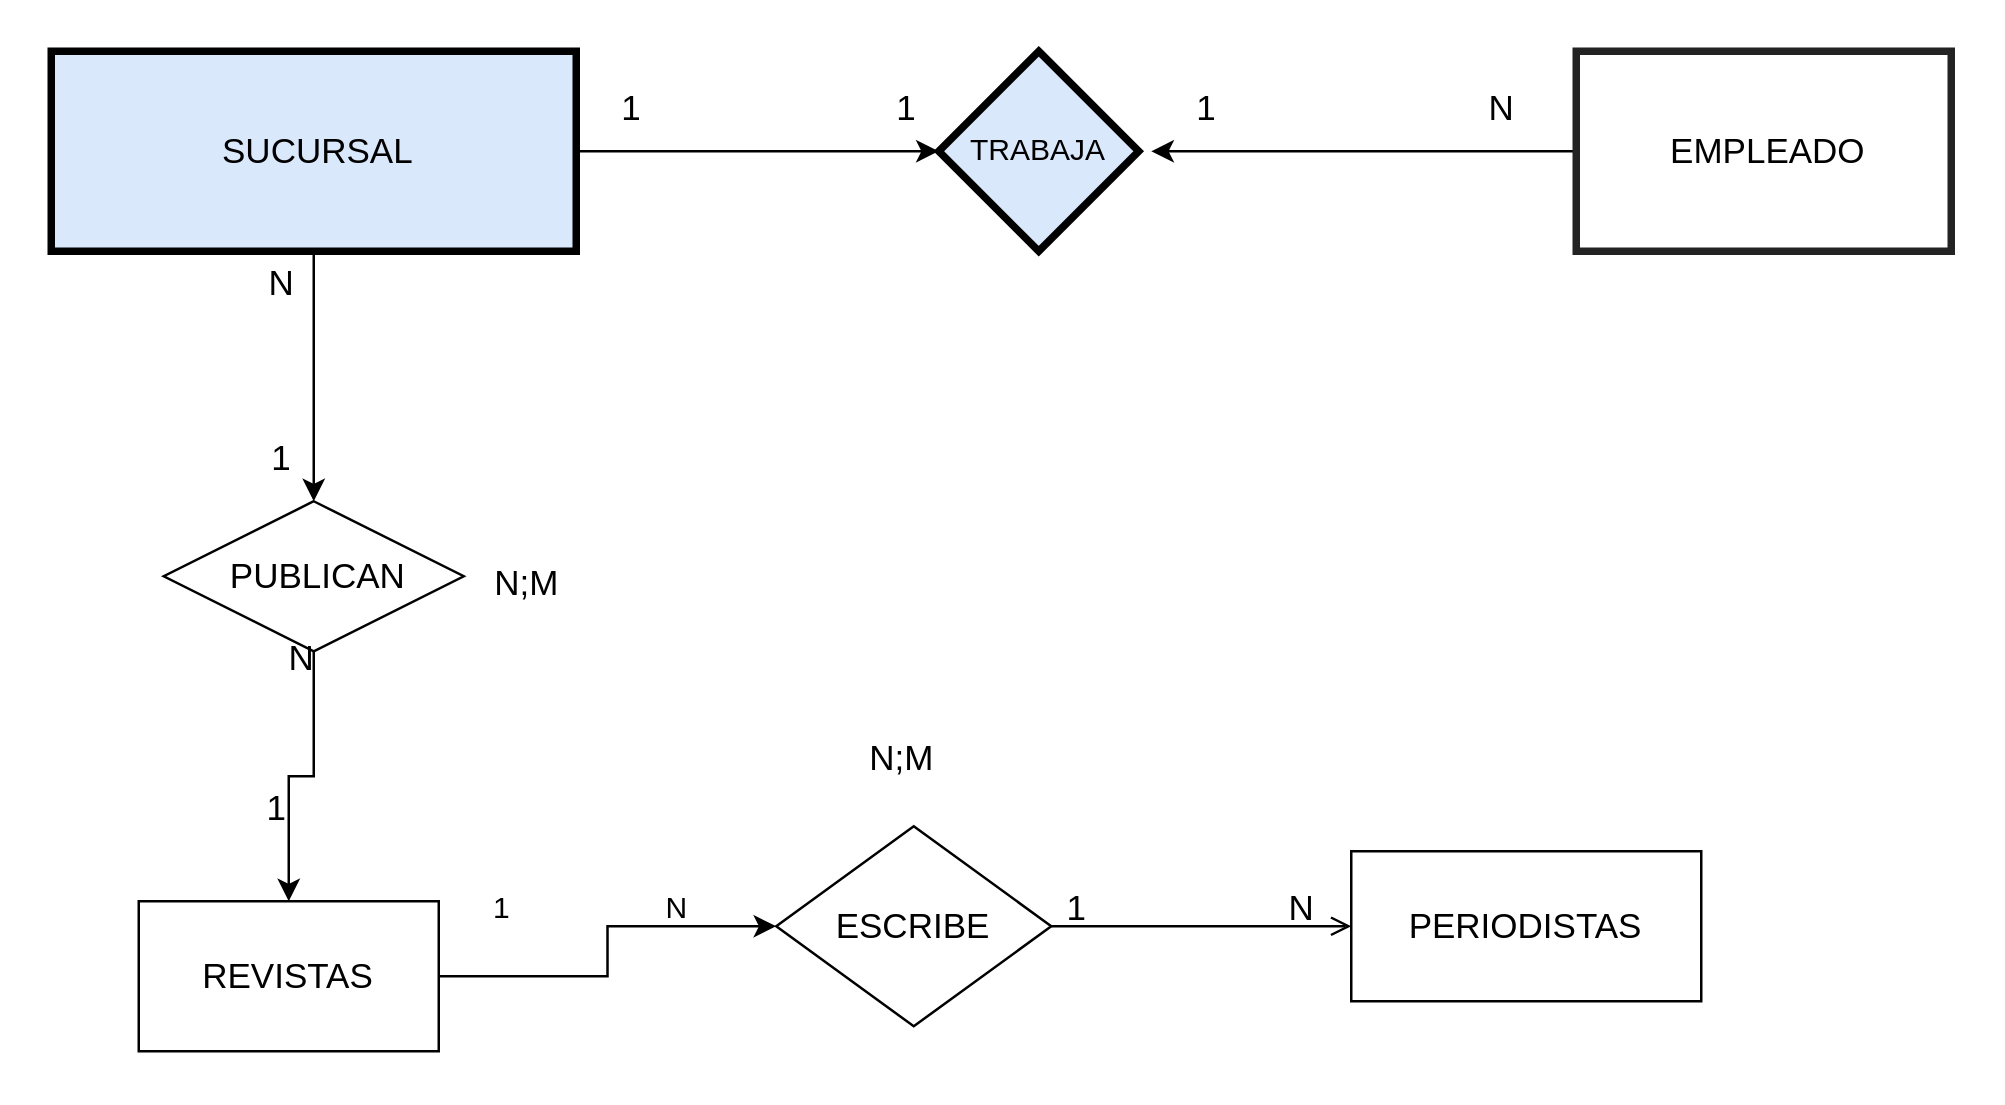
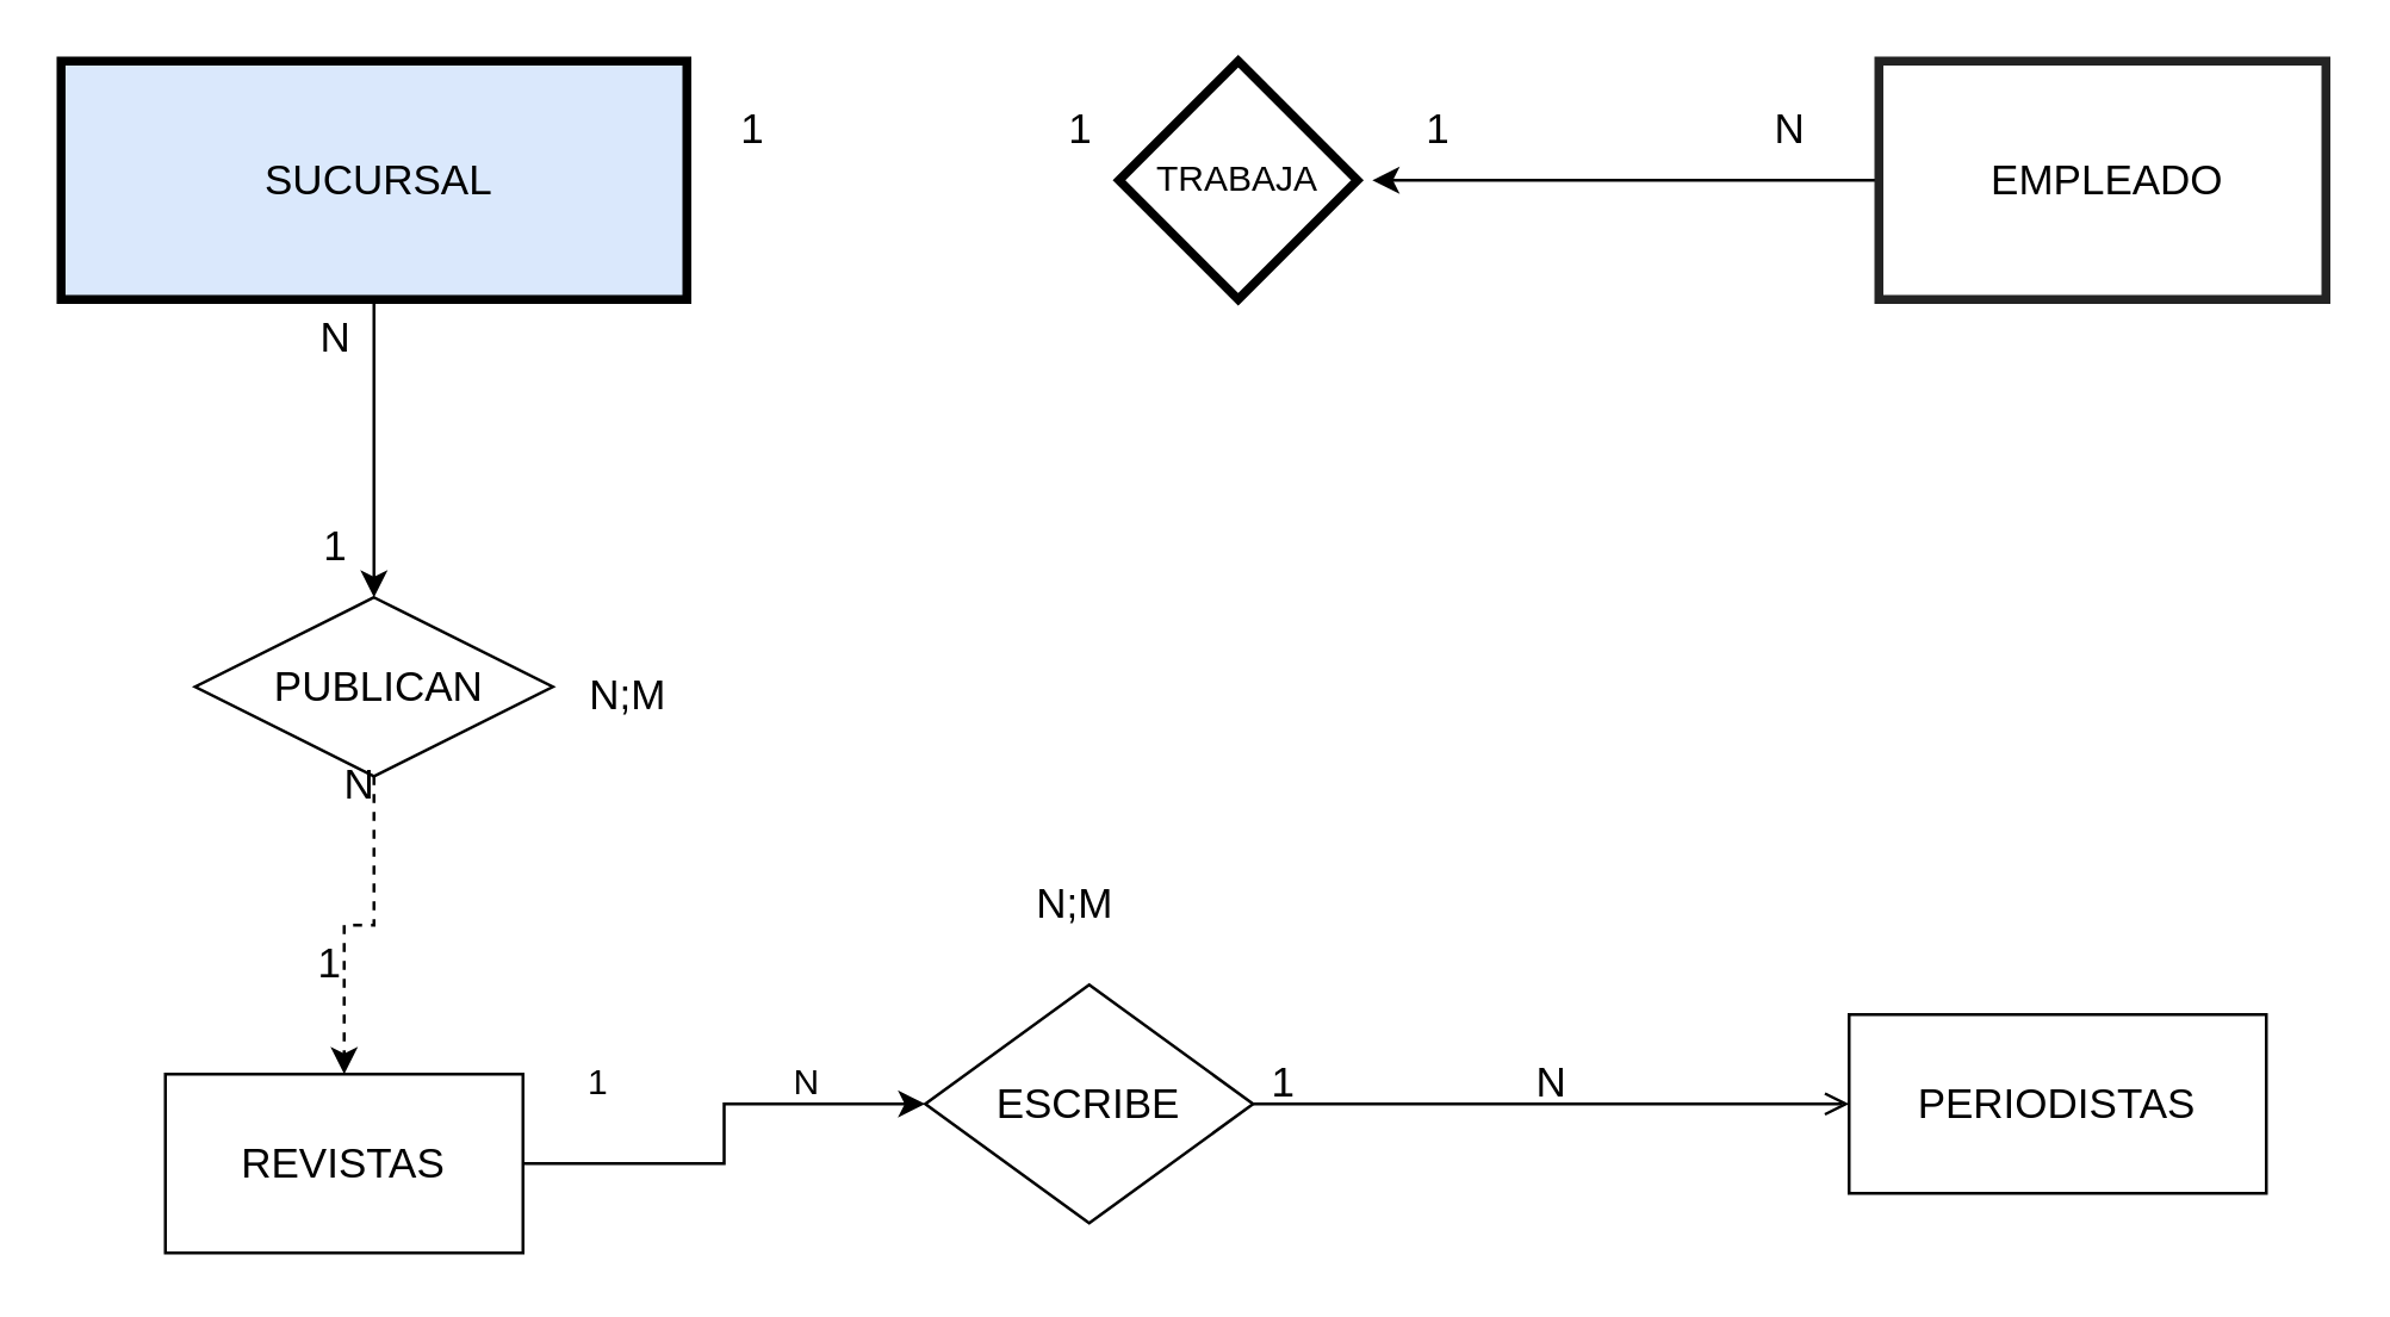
  <mxCell id="0" />
  <mxCell id="1" parent="0" />
- <mxCell id="2" value="" style="edgeStyle=orthogonalEdgeStyle;rounded=0;orthogonalLoop=1;jettySize=auto;html=1;" edge="1" parent="1" source="3" target="6"><mxGeometry relative="1" as="geometry" /></mxCell>
  <mxCell id="3" value="&amp;nbsp;SUCURSAL" style="whiteSpace=wrap;html=1;align=center;strokeColor=default;strokeWidth=3;fillColor=#dae8fc;fontSize=14;" vertex="1" parent="1"><mxGeometry x="20" y="20" width="210" height="80" as="geometry" /></mxCell>
  <mxCell id="4" value="" style="edgeStyle=orthogonalEdgeStyle;rounded=0;orthogonalLoop=1;jettySize=auto;html=1;" edge="1" parent="1" source="5"><mxGeometry relative="1" as="geometry"><mxPoint x="460" y="60" as="targetPoint" /></mxGeometry></mxCell>
  <mxCell id="5" value="&amp;nbsp;EMPLEADO" style="whiteSpace=wrap;html=1;align=center;strokeColor=#232323;strokeWidth=3;fillColor=#ffffff;fontSize=14;" vertex="1" parent="1"><mxGeometry x="630" y="20" width="150" height="80" as="geometry" /></mxCell>
- <mxCell id="6" value="TRABAJA" style="rhombus;whiteSpace=wrap;html=1;fillColor=#dae8fc;strokeWidth=3;" vertex="1" parent="1"><mxGeometry x="375" y="20" width="80" height="80" as="geometry" /></mxCell>
+ <mxCell id="6" value="TRABAJA" style="rhombus;whiteSpace=wrap;html=1;fillColor=#ffffff;strokeWidth=3;" vertex="1" parent="1"><mxGeometry x="375" y="20" width="80" height="80" as="geometry" /></mxCell>
  <mxCell id="7" value="" style="edgeStyle=orthogonalEdgeStyle;rounded=0;orthogonalLoop=1;jettySize=auto;html=1;" edge="1" parent="1" source="3" target="9"><mxGeometry relative="1" as="geometry"><mxPoint x="125" y="260" as="targetPoint" /><mxPoint x="125" y="100" as="sourcePoint" /></mxGeometry></mxCell>
- <mxCell id="8" value="" style="edgeStyle=orthogonalEdgeStyle;rounded=0;orthogonalLoop=1;jettySize=auto;html=1;" edge="1" parent="1" source="9" target="17"><mxGeometry relative="1" as="geometry" /></mxCell>
+ <mxCell id="8" value="" style="edgeStyle=orthogonalEdgeStyle;rounded=0;orthogonalLoop=1;jettySize=auto;html=1;dashed=1;" edge="1" parent="1" source="9" target="17"><mxGeometry relative="1" as="geometry" /></mxCell>
  <mxCell id="9" value="&amp;nbsp;PUBLICAN" style="shape=rhombus;perimeter=rhombusPerimeter;whiteSpace=wrap;html=1;align=center;fontSize=14;" vertex="1" parent="1"><mxGeometry x="65" y="200" width="120" height="60" as="geometry" /></mxCell>
  <mxCell id="10" value="N" style="text;html=1;align=center;verticalAlign=middle;resizable=0;points=[];autosize=1;strokeColor=none;fillColor=none;fontSize=14;" vertex="1" parent="1"><mxGeometry x="585" y="28" width="30" height="30" as="geometry" /></mxCell>
  <mxCell id="11" value="&amp;nbsp;1" style="text;html=1;align=center;verticalAlign=middle;resizable=0;points=[];autosize=1;strokeColor=none;fillColor=none;fontSize=14;" vertex="1" parent="1"><mxGeometry x="460" y="28" width="40" height="30" as="geometry" /></mxCell>
  <mxCell id="12" value="&amp;nbsp;1" style="text;html=1;align=center;verticalAlign=middle;resizable=0;points=[];autosize=1;strokeColor=none;fillColor=none;fontSize=14;" vertex="1" parent="1"><mxGeometry x="230" y="28" width="40" height="30" as="geometry" /></mxCell>
  <mxCell id="13" value="&amp;nbsp;1" style="text;html=1;align=center;verticalAlign=middle;resizable=0;points=[];autosize=1;strokeColor=none;fillColor=none;fontSize=14;" vertex="1" parent="1"><mxGeometry x="340" y="28" width="40" height="30" as="geometry" /></mxCell>
  <mxCell id="14" value="&amp;nbsp;1" style="text;html=1;align=center;verticalAlign=middle;resizable=0;points=[];autosize=1;strokeColor=none;fillColor=none;fontSize=14;" vertex="1" parent="1"><mxGeometry x="90" y="168" width="40" height="30" as="geometry" /></mxCell>
  <mxCell id="15" value="&amp;nbsp;N" style="text;html=1;align=center;verticalAlign=middle;resizable=0;points=[];autosize=1;strokeColor=none;fillColor=none;fontSize=14;" vertex="1" parent="1"><mxGeometry x="90" y="98" width="40" height="30" as="geometry" /></mxCell>
  <mxCell id="16" value="" style="edgeStyle=orthogonalEdgeStyle;rounded=0;orthogonalLoop=1;jettySize=auto;html=1;" edge="1" parent="1" source="17" target="22"><mxGeometry relative="1" as="geometry" /></mxCell>
  <mxCell id="17" value="REVISTAS" style="whiteSpace=wrap;html=1;fontSize=14;" vertex="1" parent="1"><mxGeometry x="55" y="360" width="120" height="60" as="geometry" /></mxCell>
  <mxCell id="18" value="N;M" style="text;html=1;align=center;verticalAlign=middle;resizable=0;points=[];autosize=1;strokeColor=none;fillColor=none;fontSize=14;" vertex="1" parent="1"><mxGeometry x="185" y="218" width="50" height="30" as="geometry" /></mxCell>
  <mxCell id="19" value="N" style="text;html=1;align=center;verticalAlign=middle;resizable=0;points=[];autosize=1;strokeColor=none;fillColor=none;fontSize=14;" vertex="1" parent="1"><mxGeometry x="105" y="248" width="30" height="30" as="geometry" /></mxCell>
  <mxCell id="20" value="1" style="text;html=1;align=center;verticalAlign=middle;resizable=0;points=[];autosize=1;strokeColor=none;fillColor=none;fontSize=14;" vertex="1" parent="1"><mxGeometry x="95" y="308" width="30" height="30" as="geometry" /></mxCell>
  <mxCell id="21" value="" style="edgeStyle=orthogonalEdgeStyle;rounded=0;orthogonalLoop=1;jettySize=auto;html=1;endArrow=open;" edge="1" parent="1" source="22" target="23"><mxGeometry relative="1" as="geometry" /></mxCell>
  <mxCell id="22" value="ESCRIBE" style="rhombus;whiteSpace=wrap;html=1;fontSize=14;" vertex="1" parent="1"><mxGeometry x="310" y="330" width="110" height="80" as="geometry" /></mxCell>
- <mxCell id="23" value="PERIODISTAS" style="whiteSpace=wrap;html=1;fontSize=14;" vertex="1" parent="1"><mxGeometry x="540" y="340" width="140" height="60" as="geometry" /></mxCell>
+ <mxCell id="23" value="PERIODISTAS" style="whiteSpace=wrap;html=1;fontSize=14;" vertex="1" parent="1"><mxGeometry x="620" y="340" width="140" height="60" as="geometry" /></mxCell>
  <mxCell id="24" value="1" style="text;html=1;align=center;verticalAlign=middle;resizable=0;points=[];autosize=1;strokeColor=none;fillColor=none;" vertex="1" parent="1"><mxGeometry x="185" y="348" width="30" height="30" as="geometry" /></mxCell>
  <mxCell id="25" value="N" style="text;html=1;align=center;verticalAlign=middle;resizable=0;points=[];autosize=1;strokeColor=none;fillColor=none;" vertex="1" parent="1"><mxGeometry x="255" y="348" width="30" height="30" as="geometry" /></mxCell>
  <mxCell id="26" value="&amp;nbsp;" style="text;html=1;align=center;verticalAlign=middle;resizable=0;points=[];autosize=1;strokeColor=none;fillColor=none;" vertex="1" parent="1"><mxGeometry x="305" y="288" width="30" height="30" as="geometry" /></mxCell>
  <mxCell id="27" value="1" style="text;html=1;align=center;verticalAlign=middle;resizable=0;points=[];autosize=1;strokeColor=none;fillColor=none;fontSize=14;" vertex="1" parent="1"><mxGeometry x="415" y="348" width="30" height="30" as="geometry" /></mxCell>
  <mxCell id="28" value="N" style="text;html=1;align=center;verticalAlign=middle;resizable=0;points=[];autosize=1;strokeColor=none;fillColor=none;fontSize=14;" vertex="1" parent="1"><mxGeometry x="505" y="348" width="30" height="30" as="geometry" /></mxCell>
  <mxCell id="29" value="&lt;font style=&quot;font-size: 14px;&quot;&gt;N;M&lt;/font&gt;" style="text;html=1;align=center;verticalAlign=middle;resizable=0;points=[];autosize=1;strokeColor=none;fillColor=none;" vertex="1" parent="1"><mxGeometry x="335" y="288" width="50" height="30" as="geometry" /></mxCell>
